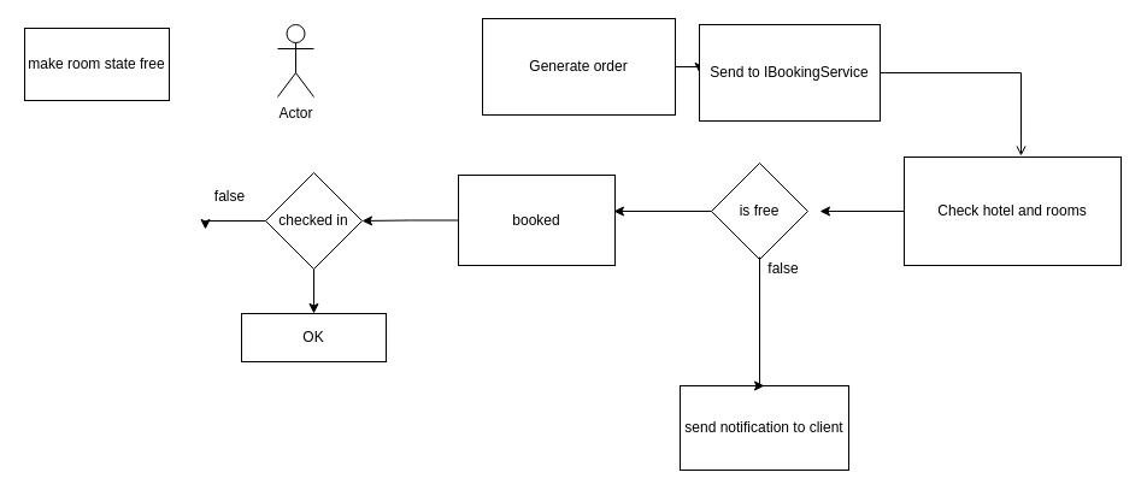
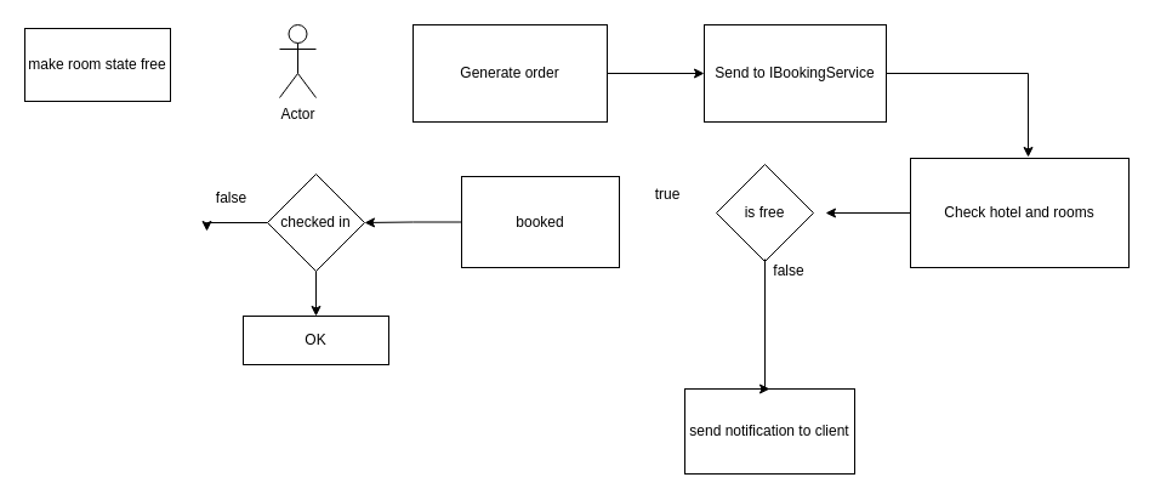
  <mxCell id="0" />
  <mxCell id="1" parent="0" />
  <mxCell id="2" value="Actor" style="shape=umlActor;verticalLabelPosition=bottom;verticalAlign=top;html=1;outlineConnect=0;" vertex="1" parent="1"><mxGeometry x="230" y="20" width="30" height="60" as="geometry" /></mxCell>
  <mxCell id="3" style="edgeStyle=orthogonalEdgeStyle;rounded=0;orthogonalLoop=1;jettySize=auto;html=1;exitX=1;exitY=0.5;exitDx=0;exitDy=0;entryX=0;entryY=0.5;entryDx=0;entryDy=0;" edge="1" parent="1" source="4" target="6"><mxGeometry relative="1" as="geometry" /></mxCell>
- <mxCell id="4" value="Generate order" style="rounded=0;whiteSpace=wrap;html=1;" vertex="1" parent="1"><mxGeometry x="400" y="15" width="160" height="80" as="geometry" /></mxCell>
- <mxCell id="5" style="edgeStyle=orthogonalEdgeStyle;rounded=0;orthogonalLoop=1;jettySize=auto;html=1;exitX=1;exitY=0.5;exitDx=0;exitDy=0;entryX=0.539;entryY=-0.011;entryDx=0;entryDy=0;entryPerimeter=0;endArrow=open;" edge="1" parent="1" source="6" target="8"><mxGeometry relative="1" as="geometry" /></mxCell>
+ <mxCell id="4" value="Generate order" style="rounded=0;whiteSpace=wrap;html=1;" vertex="1" parent="1"><mxGeometry x="340" y="20" width="160" height="80" as="geometry" /></mxCell>
+ <mxCell id="5" style="edgeStyle=orthogonalEdgeStyle;rounded=0;orthogonalLoop=1;jettySize=auto;html=1;exitX=1;exitY=0.5;exitDx=0;exitDy=0;entryX=0.539;entryY=-0.011;entryDx=0;entryDy=0;entryPerimeter=0;" edge="1" parent="1" source="6" target="8"><mxGeometry relative="1" as="geometry" /></mxCell>
  <mxCell id="6" value="Send to IBookingService" style="rounded=0;whiteSpace=wrap;html=1;" vertex="1" parent="1"><mxGeometry x="580" y="20" width="150" height="80" as="geometry" /></mxCell>
  <mxCell id="7" style="edgeStyle=orthogonalEdgeStyle;rounded=0;orthogonalLoop=1;jettySize=auto;html=1;exitX=0;exitY=0.5;exitDx=0;exitDy=0;" edge="1" parent="1" source="8"><mxGeometry relative="1" as="geometry"><mxPoint x="680" y="175" as="targetPoint" /></mxGeometry></mxCell>
  <mxCell id="8" value="Check hotel and rooms" style="rounded=0;whiteSpace=wrap;html=1;" vertex="1" parent="1"><mxGeometry x="750" y="130" width="180" height="90" as="geometry" /></mxCell>
- <mxCell id="9" style="edgeStyle=orthogonalEdgeStyle;rounded=0;orthogonalLoop=1;jettySize=auto;html=1;exitX=0;exitY=0.5;exitDx=0;exitDy=0;entryX=0.992;entryY=0.4;entryDx=0;entryDy=0;entryPerimeter=0;" edge="1" parent="1" source="10" target="12"><mxGeometry relative="1" as="geometry" /></mxCell>
  <mxCell id="10" value="is free" style="rhombus;whiteSpace=wrap;html=1;" vertex="1" parent="1"><mxGeometry x="590" y="135" width="80" height="80" as="geometry" /></mxCell>
  <mxCell id="11" style="edgeStyle=orthogonalEdgeStyle;rounded=0;orthogonalLoop=1;jettySize=auto;html=1;exitX=0;exitY=0.5;exitDx=0;exitDy=0;entryX=1;entryY=0.5;entryDx=0;entryDy=0;" edge="1" parent="1" source="12" target="19"><mxGeometry relative="1" as="geometry" /></mxCell>
  <mxCell id="12" value="booked" style="rounded=0;whiteSpace=wrap;html=1;" vertex="1" parent="1"><mxGeometry x="380" y="145" width="130" height="75" as="geometry" /></mxCell>
  <mxCell id="13" value="send notification to client" style="rounded=0;whiteSpace=wrap;html=1;" vertex="1" parent="1"><mxGeometry x="564" y="320" width="140" height="70" as="geometry" /></mxCell>
+ <mxCell id="14" value="true" style="text;html=1;strokeColor=none;fillColor=none;align=center;verticalAlign=middle;whiteSpace=wrap;rounded=0;" vertex="1" parent="1"><mxGeometry x="530" y="150" width="40" height="20" as="geometry" /></mxCell>
  <mxCell id="15" style="edgeStyle=orthogonalEdgeStyle;rounded=0;orthogonalLoop=1;jettySize=auto;html=1;exitX=0;exitY=0;exitDx=0;exitDy=0;entryX=0.5;entryY=0;entryDx=0;entryDy=0;" edge="1" parent="1" source="16" target="13"><mxGeometry relative="1" as="geometry"><Array as="points"><mxPoint x="630" y="320" /></Array></mxGeometry></mxCell>
  <mxCell id="16" value="false" style="text;html=1;strokeColor=none;fillColor=none;align=center;verticalAlign=middle;whiteSpace=wrap;rounded=0;" vertex="1" parent="1"><mxGeometry x="630" y="213" width="40" height="20" as="geometry" /></mxCell>
  <mxCell id="17" style="edgeStyle=orthogonalEdgeStyle;rounded=0;orthogonalLoop=1;jettySize=auto;html=1;exitX=0.5;exitY=1;exitDx=0;exitDy=0;" edge="1" parent="1" source="19"><mxGeometry relative="1" as="geometry"><mxPoint x="260" y="260" as="targetPoint" /></mxGeometry></mxCell>
  <mxCell id="18" style="edgeStyle=orthogonalEdgeStyle;rounded=0;orthogonalLoop=1;jettySize=auto;html=1;exitX=0;exitY=0.5;exitDx=0;exitDy=0;" edge="1" parent="1" source="19"><mxGeometry relative="1" as="geometry"><mxPoint x="170" y="190" as="targetPoint" /><Array as="points"><mxPoint x="170" y="183" /></Array></mxGeometry></mxCell>
  <mxCell id="19" value="checked in" style="rhombus;whiteSpace=wrap;html=1;" vertex="1" parent="1"><mxGeometry x="220" y="143" width="80" height="80" as="geometry" /></mxCell>
  <mxCell id="20" value="make room state&amp;nbsp;free" style="rounded=0;whiteSpace=wrap;html=1;" vertex="1" parent="1"><mxGeometry x="20" y="23" width="120" height="60" as="geometry" /></mxCell>
  <mxCell id="21" value="false" style="text;html=1;align=center;verticalAlign=middle;resizable=0;points=[];autosize=1;strokeColor=none;" vertex="1" parent="1"><mxGeometry x="170" y="153" width="40" height="20" as="geometry" /></mxCell>
  <mxCell id="22" value="OK" style="rounded=0;whiteSpace=wrap;html=1;" vertex="1" parent="1"><mxGeometry x="200" y="260" width="120" height="40" as="geometry" /></mxCell>
